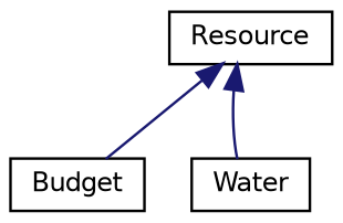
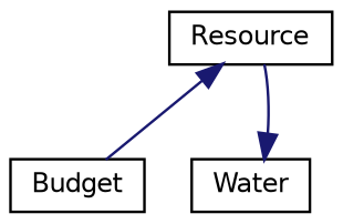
  digraph {
    rankdir=TB
    node [color=black fillcolor=white fontname=Helvetica fontsize=10 shape=record style=filled]
    edge [color=midnightblue dir=back fontname=Helvetica fontsize=10 labelfontname=Helvetica labelfontsize=10 style=solid]
    n1 [height=0.2 label=Resource width=0.4]
    n2 [height=0.2 label=Budget width=0.4]
    n3 [height=0.2 label=Water width=0.4]
    n1 -> n2
-   n1 -> n3
+   n3 -> n1
  }
